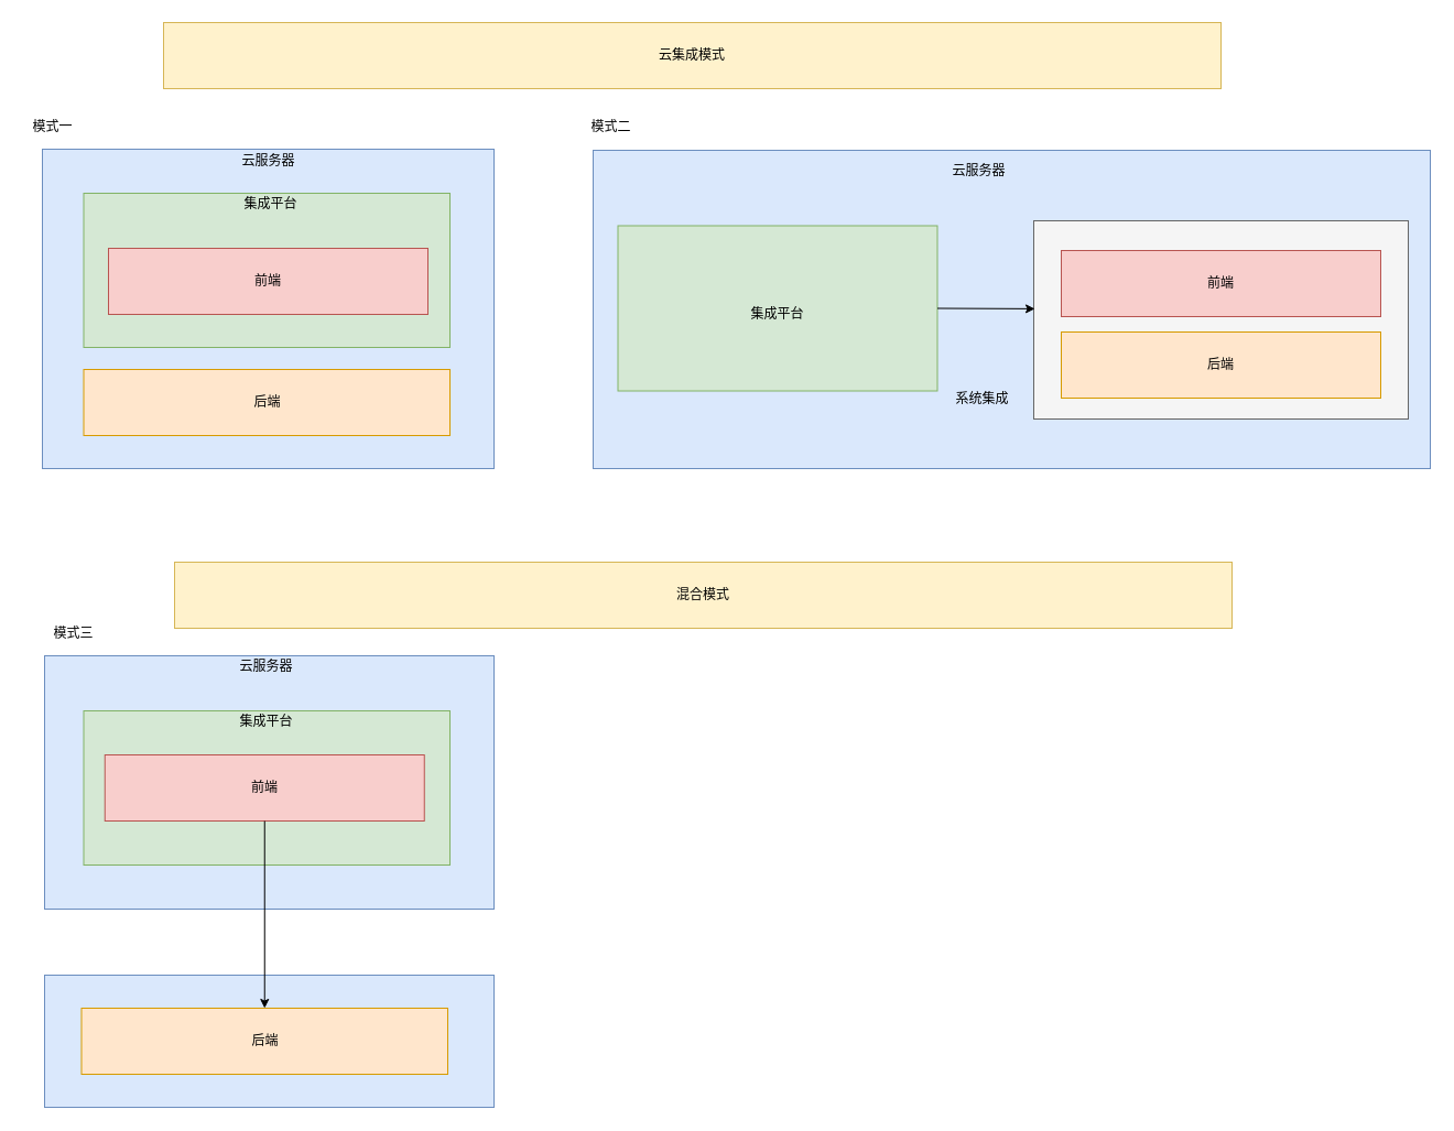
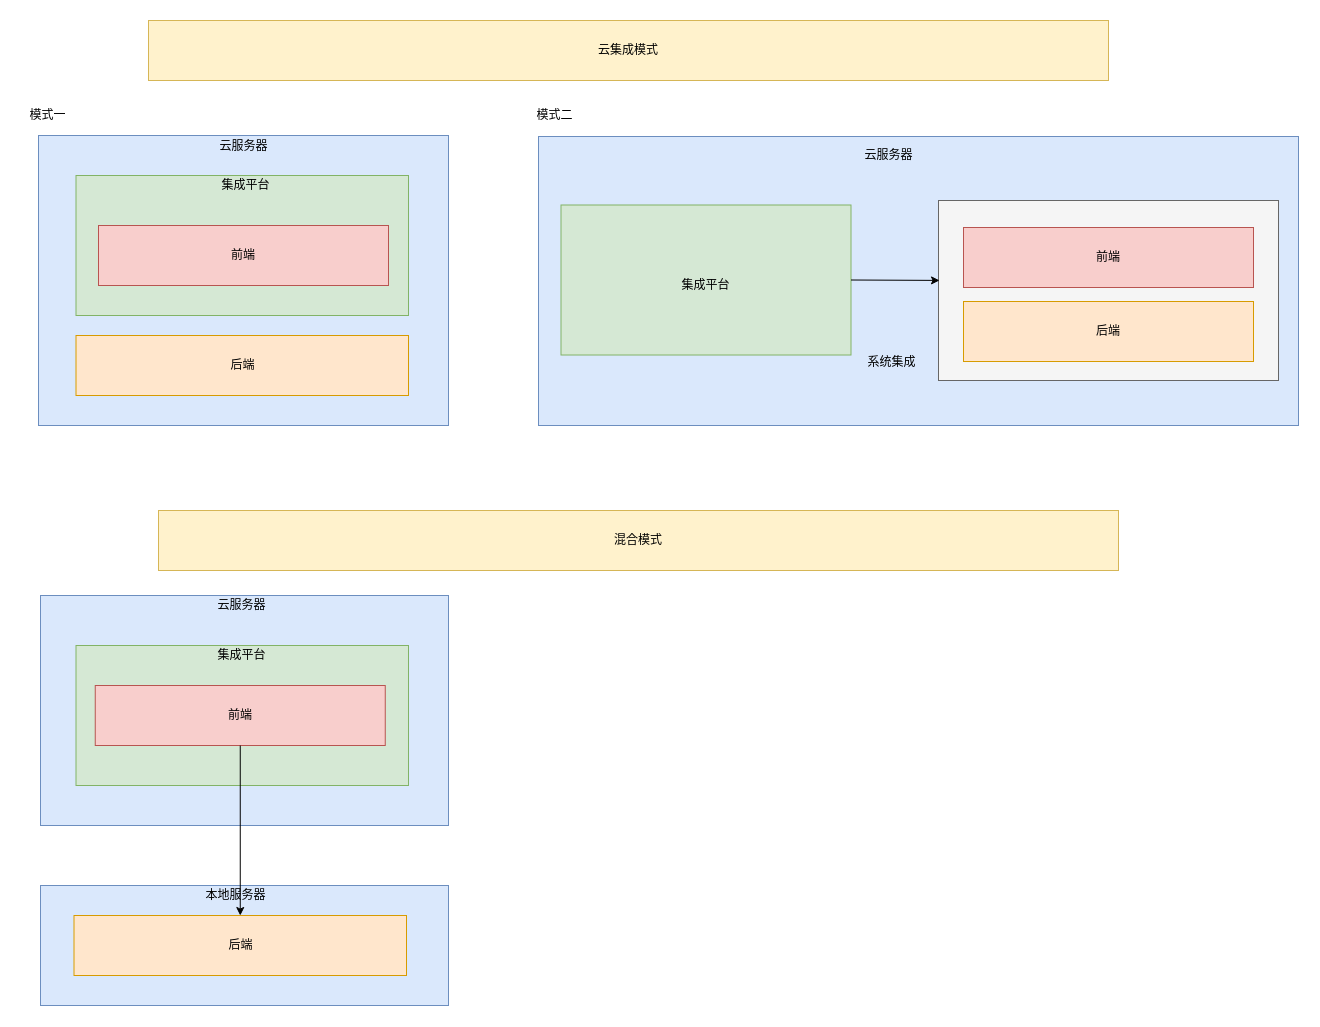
  <mxCell id="0" />
  <mxCell id="1" parent="0" />
  <mxCell id="2" value="" style="rounded=0;whiteSpace=wrap;html=1;fillColor=#dae8fc;strokeColor=#6c8ebf;" vertex="1" parent="1"><mxGeometry x="538" y="136" width="760" height="289" as="geometry" /></mxCell>
  <mxCell id="3" value="模式一" style="text;html=1;strokeColor=none;fillColor=none;align=center;verticalAlign=middle;whiteSpace=wrap;rounded=0;" vertex="1" parent="1"><mxGeometry x="20.5" y="105" width="52.5" height="20" as="geometry" /></mxCell>
  <mxCell id="4" value="" style="rounded=0;whiteSpace=wrap;html=1;fillColor=#dae8fc;strokeColor=#6c8ebf;" vertex="1" parent="1"><mxGeometry x="38" y="135" width="410" height="290" as="geometry" /></mxCell>
  <mxCell id="5" value="云服务器" style="text;html=1;strokeColor=none;fillColor=none;align=center;verticalAlign=middle;whiteSpace=wrap;rounded=0;" vertex="1" parent="1"><mxGeometry x="205.5" y="136" width="75" height="20" as="geometry" /></mxCell>
  <mxCell id="6" value="" style="rounded=0;whiteSpace=wrap;html=1;fillColor=#d5e8d4;strokeColor=#82b366;" vertex="1" parent="1"><mxGeometry x="75.5" y="175" width="332.5" height="140" as="geometry" /></mxCell>
  <mxCell id="7" value="集成平台" style="text;html=1;strokeColor=none;fillColor=none;align=center;verticalAlign=middle;whiteSpace=wrap;rounded=0;" vertex="1" parent="1"><mxGeometry x="207.5" y="175" width="75" height="20" as="geometry" /></mxCell>
  <mxCell id="8" value="前端" style="rounded=0;whiteSpace=wrap;html=1;fillColor=#f8cecc;strokeColor=#b85450;" vertex="1" parent="1"><mxGeometry x="98" y="225" width="290" height="60" as="geometry" /></mxCell>
  <mxCell id="9" value="后端" style="rounded=0;whiteSpace=wrap;html=1;fillColor=#ffe6cc;strokeColor=#d79b00;" vertex="1" parent="1"><mxGeometry x="75.5" y="335" width="332.5" height="60" as="geometry" /></mxCell>
  <mxCell id="10" value="模式二" style="text;html=1;strokeColor=none;fillColor=none;align=center;verticalAlign=middle;whiteSpace=wrap;rounded=0;" vertex="1" parent="1"><mxGeometry x="528" y="105" width="52.5" height="20" as="geometry" /></mxCell>
  <mxCell id="11" value="云服务器" style="text;html=1;strokeColor=none;fillColor=none;align=center;verticalAlign=middle;whiteSpace=wrap;rounded=0;" vertex="1" parent="1"><mxGeometry x="850.5" y="145" width="75" height="20" as="geometry" /></mxCell>
  <mxCell id="12" value="" style="rounded=0;whiteSpace=wrap;html=1;fillColor=#d5e8d4;strokeColor=#82b366;" vertex="1" parent="1"><mxGeometry x="560.5" y="204.5" width="290" height="150" as="geometry" /></mxCell>
  <mxCell id="13" value="集成平台" style="text;html=1;strokeColor=none;fillColor=none;align=center;verticalAlign=middle;whiteSpace=wrap;rounded=0;" vertex="1" parent="1"><mxGeometry x="668" y="275" width="75" height="20" as="geometry" /></mxCell>
  <mxCell id="14" value="" style="rounded=0;whiteSpace=wrap;html=1;fillColor=#f5f5f5;strokeColor=#666666;fontColor=#333333;" vertex="1" parent="1"><mxGeometry x="938" y="200" width="340" height="180" as="geometry" /></mxCell>
  <mxCell id="15" value="前端" style="rounded=0;whiteSpace=wrap;html=1;fillColor=#f8cecc;strokeColor=#b85450;" vertex="1" parent="1"><mxGeometry x="963" y="227" width="290" height="60" as="geometry" /></mxCell>
  <mxCell id="16" value="后端" style="rounded=0;whiteSpace=wrap;html=1;fillColor=#ffe6cc;strokeColor=#d79b00;" vertex="1" parent="1"><mxGeometry x="963" y="301" width="290" height="60" as="geometry" /></mxCell>
  <mxCell id="17" value="" style="endArrow=classic;html=1;entryX=0.003;entryY=0.444;entryDx=0;entryDy=0;entryPerimeter=0;exitX=1;exitY=0.5;exitDx=0;exitDy=0;" edge="1" parent="1" source="12" target="14"><mxGeometry width="50" height="50" relative="1" as="geometry"><mxPoint x="868" y="345" as="sourcePoint" /><mxPoint x="918" y="295" as="targetPoint" /></mxGeometry></mxCell>
  <mxCell id="18" value="系统集成" style="text;html=1;strokeColor=none;fillColor=none;align=center;verticalAlign=middle;whiteSpace=wrap;rounded=0;" vertex="1" parent="1"><mxGeometry x="860.5" y="352" width="61" height="20" as="geometry" /></mxCell>
  <mxCell id="19" value="" style="rounded=0;whiteSpace=wrap;html=1;fillColor=#dae8fc;strokeColor=#6c8ebf;" vertex="1" parent="1"><mxGeometry x="40" y="595" width="408" height="230" as="geometry" /></mxCell>
  <mxCell id="20" value="云集成模式" style="rounded=0;whiteSpace=wrap;html=1;fillColor=#fff2cc;strokeColor=#d6b656;" vertex="1" parent="1"><mxGeometry x="148" y="20" width="960" height="60" as="geometry" /></mxCell>
  <mxCell id="21" value="混合模式" style="rounded=0;whiteSpace=wrap;html=1;fillColor=#fff2cc;strokeColor=#d6b656;" vertex="1" parent="1"><mxGeometry x="158" y="510" width="960" height="60" as="geometry" /></mxCell>
- <mxCell id="22" value="模式三" style="text;html=1;strokeColor=none;fillColor=none;align=center;verticalAlign=middle;whiteSpace=wrap;rounded=0;" vertex="1" parent="1"><mxGeometry x="40" y="565" width="52.5" height="20" as="geometry" /></mxCell>
  <mxCell id="23" value="" style="rounded=0;whiteSpace=wrap;html=1;fillColor=#d5e8d4;strokeColor=#82b366;" vertex="1" parent="1"><mxGeometry x="75.5" y="645" width="332.5" height="140" as="geometry" /></mxCell>
  <mxCell id="24" value="前端" style="rounded=0;whiteSpace=wrap;html=1;fillColor=#f8cecc;strokeColor=#b85450;" vertex="1" parent="1"><mxGeometry x="94.75" y="685" width="290" height="60" as="geometry" /></mxCell>
  <mxCell id="25" value="云服务器" style="text;html=1;strokeColor=none;fillColor=none;align=center;verticalAlign=middle;whiteSpace=wrap;rounded=0;" vertex="1" parent="1"><mxGeometry x="204.25" y="595" width="75" height="20" as="geometry" /></mxCell>
  <mxCell id="26" value="集成平台" style="text;html=1;strokeColor=none;fillColor=none;align=center;verticalAlign=middle;whiteSpace=wrap;rounded=0;" vertex="1" parent="1"><mxGeometry x="204.25" y="645" width="75" height="20" as="geometry" /></mxCell>
  <mxCell id="27" value="" style="rounded=0;whiteSpace=wrap;html=1;fillColor=#dae8fc;strokeColor=#6c8ebf;" vertex="1" parent="1"><mxGeometry x="40" y="885" width="408" height="120" as="geometry" /></mxCell>
  <mxCell id="28" value="后端" style="rounded=0;whiteSpace=wrap;html=1;fillColor=#ffe6cc;strokeColor=#d79b00;" vertex="1" parent="1"><mxGeometry x="73.5" y="915" width="332.5" height="60" as="geometry" /></mxCell>
+ <mxCell id="29" value="本地服务器" style="text;html=1;strokeColor=none;fillColor=none;align=center;verticalAlign=middle;whiteSpace=wrap;rounded=0;" vertex="1" parent="1"><mxGeometry x="198" y="885" width="75" height="20" as="geometry" /></mxCell>
  <mxCell id="30" value="" style="endArrow=classic;html=1;exitX=0.5;exitY=1;exitDx=0;exitDy=0;entryX=0.5;entryY=0;entryDx=0;entryDy=0;" edge="1" parent="1" source="24" target="28"><mxGeometry width="50" height="50" relative="1" as="geometry"><mxPoint x="568" y="805" as="sourcePoint" /><mxPoint x="242" y="925" as="targetPoint" /></mxGeometry></mxCell>
